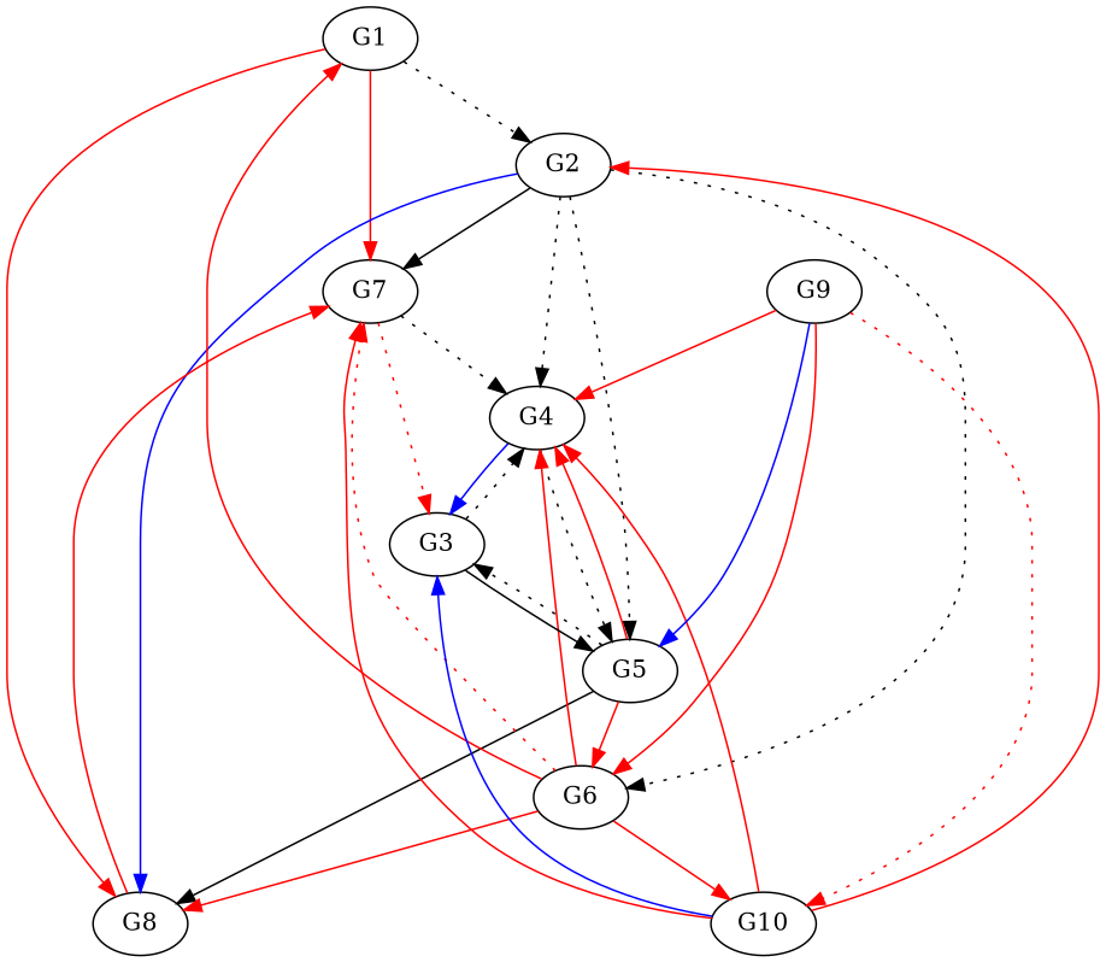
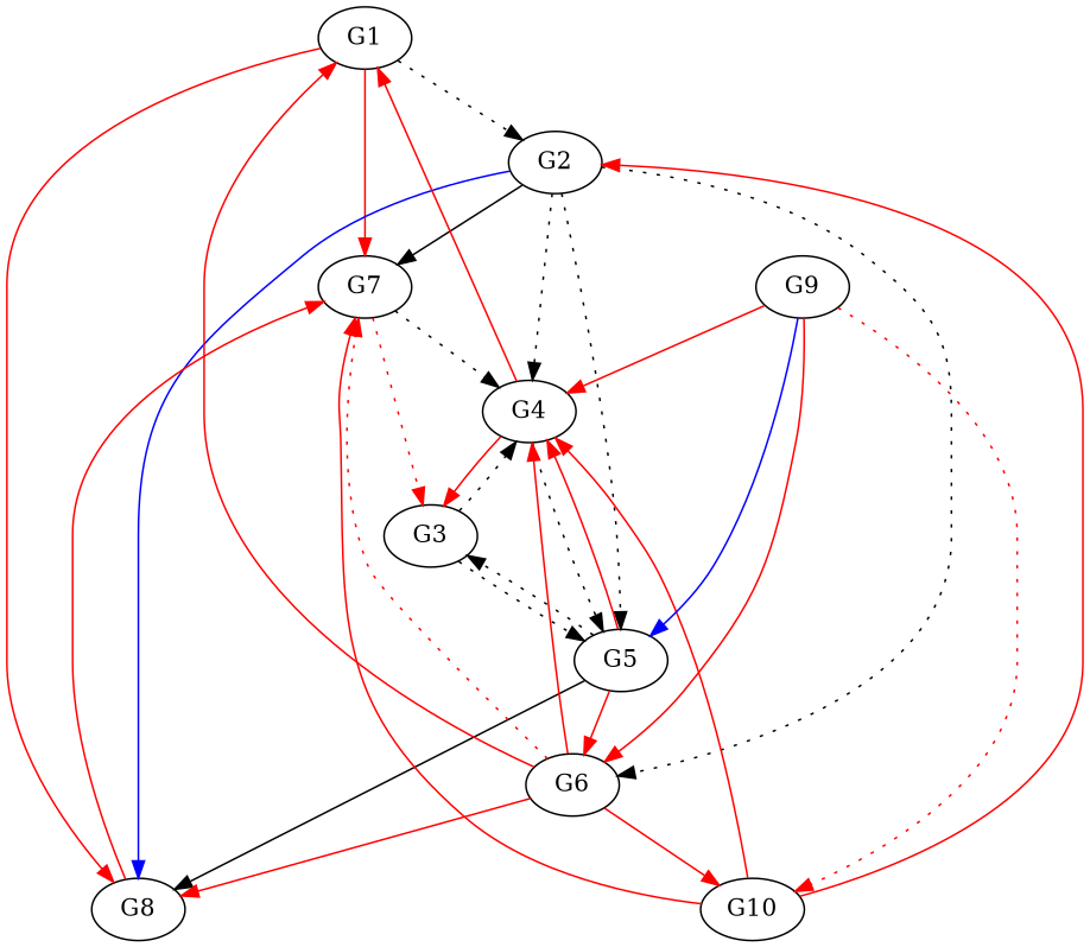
  digraph {
    edge [color=red]
    n1 [label=G1]
    n2 [label=G2]
    n3 [label=G7]
    n4 [label=G8]
    n5 [label=G4]
    n6 [label=G5]
    n7 [label=G6]
    n8 [label=G3]
    n9 [label=G10]
    n10 [label=G9]
    n1 -> n2 [style=dotted color=""]
    n1 -> n3
    n1 -> n4
    n2 -> n3 [style=solid color=""]
    n2 -> n4 [color=blue]
    n2 -> n5 [style=dotted color=""]
    n2 -> n6 [style=dotted color=""]
    n2 -> n7 [style=dotted color=""]
    n3 -> n5 [style=dotted color=""]
    n3 -> n8 [style=dotted]
    n4 -> n3
+   n5 -> n1
    n5 -> n6 [style=dotted color=""]
-   n5 -> n8 [color=blue]
+   n5 -> n8
    n6 -> n4 [color=black]
    n6 -> n5
    n6 -> n7
    n6 -> n8 [style=dotted color=""]
    n7 -> n1
    n7 -> n3 [style=dotted]
    n7 -> n4
    n7 -> n5
    n7 -> n9
    n8 -> n5 [style=dotted color=""]
-   n8 -> n6 [style=solid color=""]
+   n8 -> n6 [style=dotted color=""]
    n9 -> n2
    n9 -> n3
    n9 -> n5
-   n9 -> n8 [color=blue]
    n10 -> n5
    n10 -> n6 [color=blue]
    n10 -> n7
    n10 -> n9 [style=dotted]
  }
